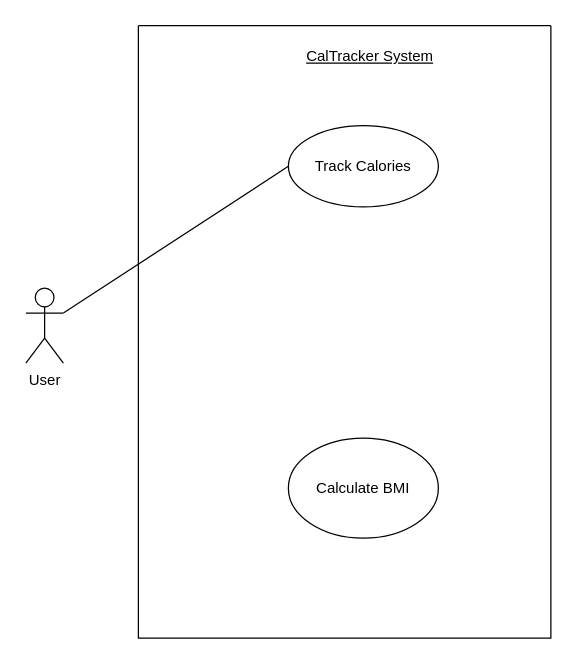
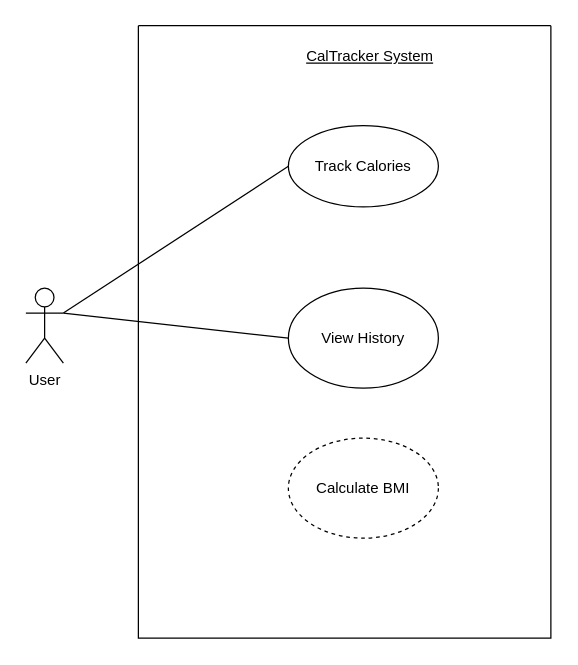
  <mxCell id="0" />
  <mxCell id="1" parent="0" />
  <mxCell id="2" value="" style="swimlane;startSize=0;" vertex="1" parent="1"><mxGeometry x="110" y="20" width="330" height="490" as="geometry" /></mxCell>
  <mxCell id="3" value="&lt;u&gt;CalTracker System&lt;/u&gt;" style="text;html=1;align=center;verticalAlign=middle;resizable=0;points=[];autosize=1;strokeColor=none;fillColor=none;" vertex="1" parent="2"><mxGeometry x="120" y="10" width="130" height="30" as="geometry" /></mxCell>
  <mxCell id="4" value="Track Calories" style="ellipse;whiteSpace=wrap;html=1;" vertex="1" parent="2"><mxGeometry x="120" y="80" width="120" height="65" as="geometry" /></mxCell>
- <mxCell id="6" value="Calculate BMI" style="ellipse;whiteSpace=wrap;html=1;" vertex="1" parent="2"><mxGeometry x="120" y="330" width="120" height="80" as="geometry" /></mxCell>
+ <mxCell id="5" value="View History" style="ellipse;whiteSpace=wrap;html=1;" vertex="1" parent="2"><mxGeometry x="120" y="210" width="120" height="80" as="geometry" /></mxCell>
+ <mxCell id="6" value="Calculate BMI" style="ellipse;whiteSpace=wrap;html=1;dashed=1;" vertex="1" parent="2"><mxGeometry x="120" y="330" width="120" height="80" as="geometry" /></mxCell>
  <mxCell id="7" value="User" style="shape=umlActor;verticalLabelPosition=bottom;verticalAlign=top;html=1;outlineConnect=0;" vertex="1" parent="1"><mxGeometry x="20" y="230" width="30" height="60" as="geometry" /></mxCell>
  <mxCell id="8" value="" style="endArrow=none;html=1;rounded=0;entryX=0;entryY=0.5;entryDx=0;entryDy=0;exitX=1;exitY=0.333;exitDx=0;exitDy=0;exitPerimeter=0;" edge="1" parent="1" source="7" target="4"><mxGeometry width="50" height="50" relative="1" as="geometry"><mxPoint x="150" y="240" as="sourcePoint" /><mxPoint x="200" y="190" as="targetPoint" /></mxGeometry></mxCell>
+ <mxCell id="9" value="" style="endArrow=none;html=1;rounded=0;entryX=0;entryY=0.5;entryDx=0;entryDy=0;exitX=1;exitY=0.333;exitDx=0;exitDy=0;exitPerimeter=0;" edge="1" parent="1" source="7" target="5"><mxGeometry width="50" height="50" relative="1" as="geometry"><mxPoint x="110" y="300" as="sourcePoint" /><mxPoint x="160" y="250" as="targetPoint" /></mxGeometry></mxCell>
